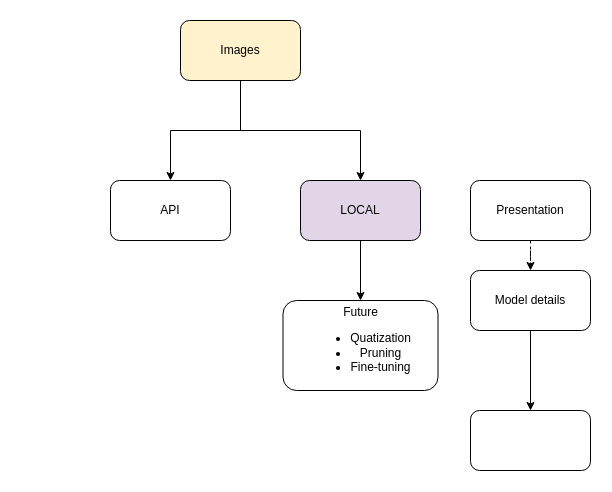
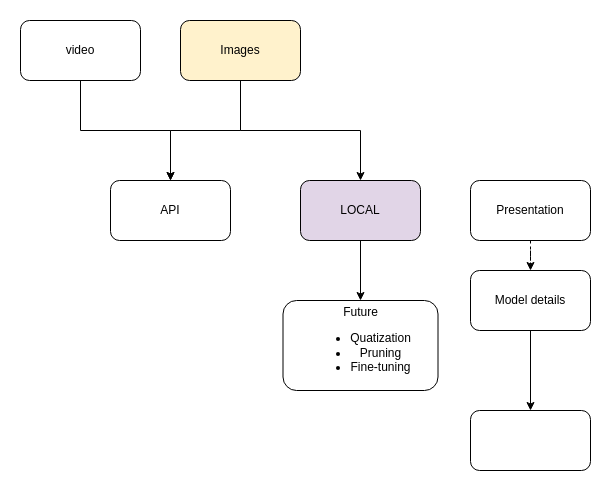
  <mxCell id="0" />
  <mxCell id="1" parent="0" />
  <mxCell id="2" style="edgeStyle=orthogonalEdgeStyle;rounded=0;orthogonalLoop=1;jettySize=auto;html=1;entryX=0.5;entryY=0;entryDx=0;entryDy=0;" edge="1" parent="1" source="4" target="5"><mxGeometry relative="1" as="geometry" /></mxCell>
  <mxCell id="3" style="edgeStyle=orthogonalEdgeStyle;rounded=0;orthogonalLoop=1;jettySize=auto;html=1;entryX=0.5;entryY=0;entryDx=0;entryDy=0;" edge="1" parent="1" source="4" target="7"><mxGeometry relative="1" as="geometry" /></mxCell>
  <mxCell id="4" value="Images" style="rounded=1;whiteSpace=wrap;html=1;fillColor=#fff2cc;" vertex="1" parent="1"><mxGeometry x="180" y="20" width="120" height="60" as="geometry" /></mxCell>
  <mxCell id="5" value="API" style="rounded=1;whiteSpace=wrap;html=1;" vertex="1" parent="1"><mxGeometry x="110" y="180" width="120" height="60" as="geometry" /></mxCell>
  <mxCell id="6" style="edgeStyle=orthogonalEdgeStyle;rounded=0;orthogonalLoop=1;jettySize=auto;html=1;" edge="1" parent="1" source="7" target="14"><mxGeometry relative="1" as="geometry" /></mxCell>
  <mxCell id="7" value="LOCAL" style="rounded=1;whiteSpace=wrap;html=1;fillColor=#e1d5e7;" vertex="1" parent="1"><mxGeometry x="300" y="180" width="120" height="60" as="geometry" /></mxCell>
  <mxCell id="8" value="" style="edgeStyle=orthogonalEdgeStyle;rounded=0;orthogonalLoop=1;jettySize=auto;html=1;dashed=1;" edge="1" parent="1" source="9" target="11"><mxGeometry relative="1" as="geometry" /></mxCell>
  <mxCell id="9" value="Presentation" style="rounded=1;whiteSpace=wrap;html=1;" vertex="1" parent="1"><mxGeometry x="470" y="180" width="120" height="60" as="geometry" /></mxCell>
  <mxCell id="10" value="" style="edgeStyle=orthogonalEdgeStyle;rounded=0;orthogonalLoop=1;jettySize=auto;html=1;" edge="1" parent="1" source="11" target="15"><mxGeometry relative="1" as="geometry" /></mxCell>
  <mxCell id="11" value="Model details" style="rounded=1;whiteSpace=wrap;html=1;" vertex="1" parent="1"><mxGeometry x="470" y="270" width="120" height="60" as="geometry" /></mxCell>
+ <mxCell id="12" style="edgeStyle=orthogonalEdgeStyle;rounded=0;orthogonalLoop=1;jettySize=auto;html=1;entryX=0.5;entryY=0;entryDx=0;entryDy=0;" edge="1" parent="1" source="13" target="5"><mxGeometry relative="1" as="geometry" /></mxCell>
+ <mxCell id="13" value="video" style="rounded=1;whiteSpace=wrap;html=1;" vertex="1" parent="1"><mxGeometry x="20" y="20" width="120" height="60" as="geometry" /></mxCell>
  <mxCell id="14" value="Future&lt;div&gt;&lt;ul&gt;&lt;li&gt;Quatization&lt;/li&gt;&lt;li&gt;Pruning&lt;/li&gt;&lt;li&gt;Fine-tuning&lt;/li&gt;&lt;/ul&gt;&lt;/div&gt;" style="rounded=1;whiteSpace=wrap;html=1;" vertex="1" parent="1"><mxGeometry x="282.5" y="300" width="155" height="90" as="geometry" /></mxCell>
  <mxCell id="15" value="" style="rounded=1;whiteSpace=wrap;html=1;" vertex="1" parent="1"><mxGeometry x="470" y="410" width="120" height="60" as="geometry" /></mxCell>
